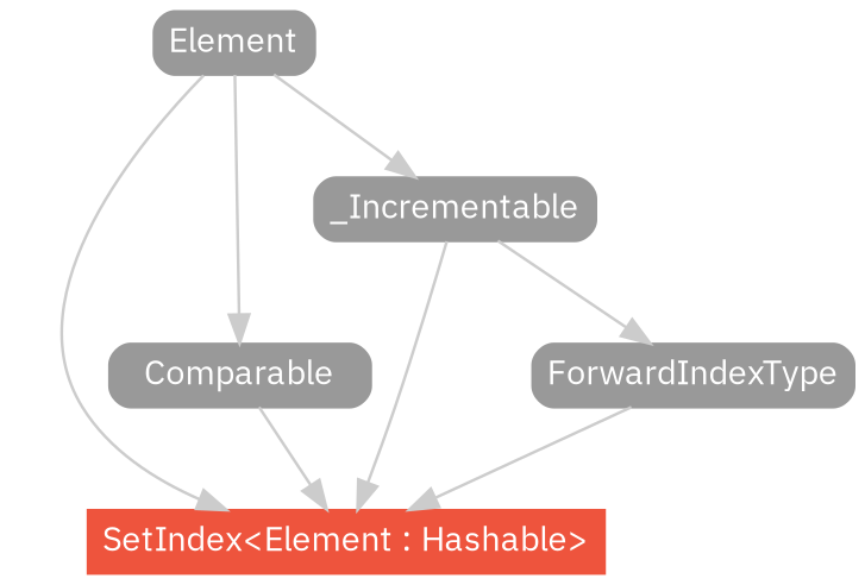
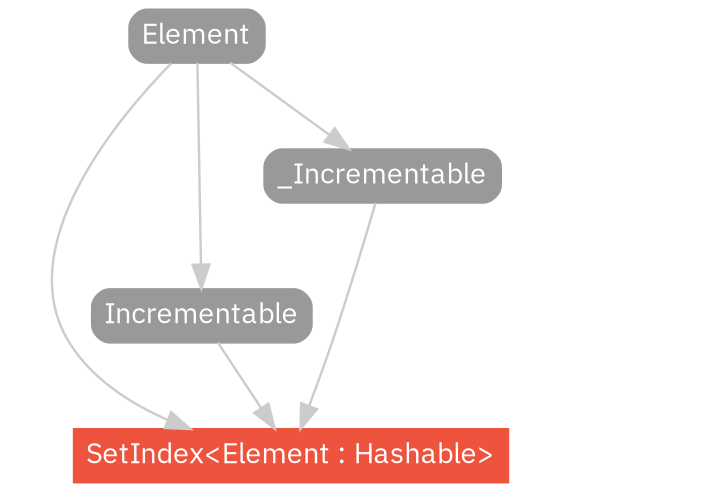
  strict digraph {
    fontname="IBM Plex Sans"
    node [color="#999999" fillcolor="#999999" fontcolor=white fontname="IBM Plex Sans" fontsize=12 margin="0.07,0.05" shape=box style="filled,rounded"]
    edge [color="#cccccc" fontname="IBM Plex Sans"]
    "SetIndex<Element : Hashable>" [color="#ee543d" fillcolor="#ee543d" height=0.3 style=filled]
-   Comparable [height=0.3]
+   Comparable [height=0.3 label=Incrementable]
    n3 [height=0.3 label=Element]
    _Incrementable [height=0.3]
-   ForwardIndexType [height=0.3]
    subgraph sub_1 {
      rank=max
      "SetIndex<Element : Hashable>"
    }
    Comparable -> "SetIndex<Element : Hashable>"
    n3 -> "SetIndex<Element : Hashable>"
    n3 -> Comparable
    n3 -> _Incrementable
    _Incrementable -> "SetIndex<Element : Hashable>"
-   _Incrementable -> ForwardIndexType
-   ForwardIndexType -> "SetIndex<Element : Hashable>"
  }
